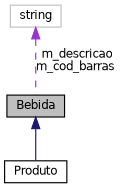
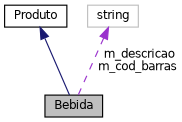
  digraph {
    node [color=black fillcolor=white fontname=Helvetica fontsize=10 shape=record style=filled]
    edge [dir=back fontname=Helvetica fontsize=10 labelfontname=Helvetica labelfontsize=10]
    n1 [fillcolor=grey75 fontcolor=black height=0.2 label=Bebida width=0.4]
    n2 [height=0.2 label=Produto width=0.4]
    n3 [color=grey75 height=0.2 label=string width=0.4]
-   n1 -> n2 [color=midnightblue style=solid]
+   n2 -> n1 [color=midnightblue style=solid]
    n3 -> n1 [color=darkorchid3 label=" m_descricao\nm_cod_barras" style=dashed]
  }
